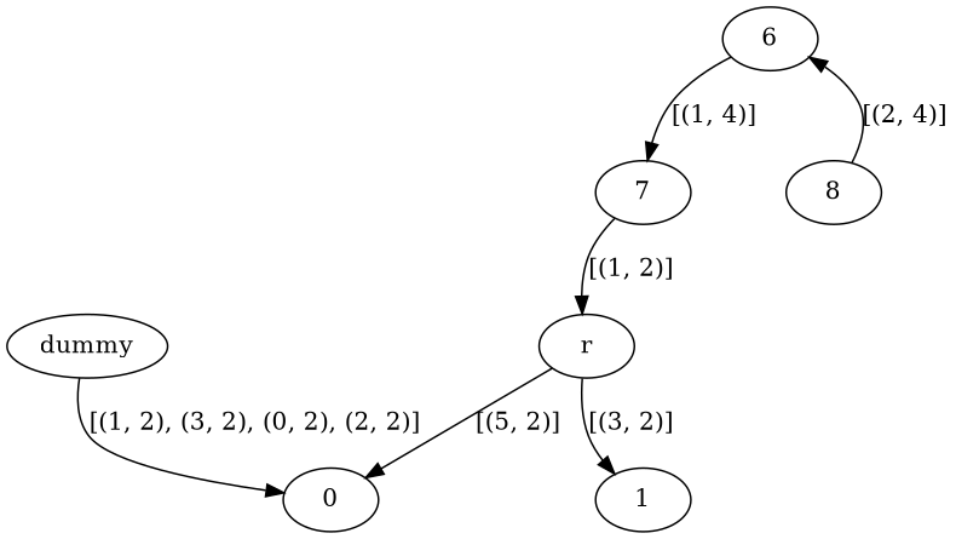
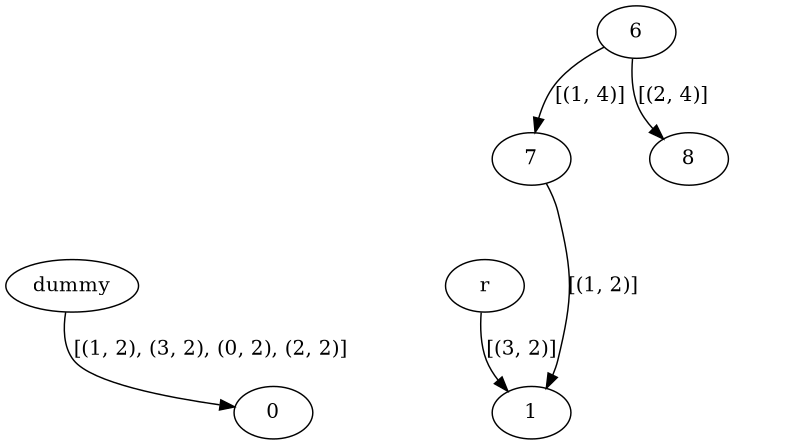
  digraph {
    n1 [label=dummy]
    0
    n3 [label=r]
    1
    n5 [label=6]
    n6 [label=7]
    n7 [label=8]
    n1 -> 0 [label="[(1, 2), (3, 2), (0, 2), (2, 2)]"]
-   n3 -> 0 [label="[(5, 2)]"]
    n3 -> 1 [label="[(3, 2)]"]
    n5 -> n6 [label="[(1, 4)]"]
-   n7 -> n5 [label="[(2, 4)]"]
-   n6 -> n3 [label="[(1, 2)]"]
+   n5 -> n7 [label="[(2, 4)]"]
+   n6 -> 1 [label="[(1, 2)]"]
  }
